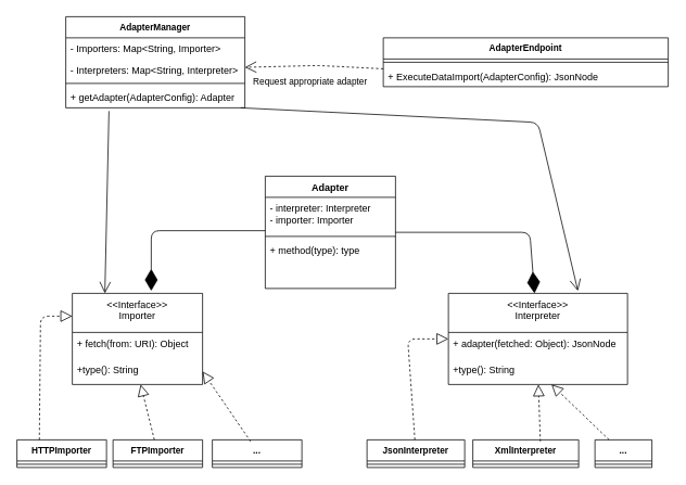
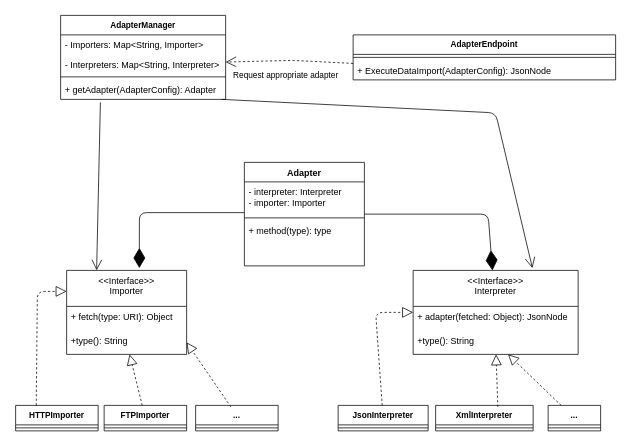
  <mxCell id="0" />
  <mxCell id="1" parent="0" />
  <mxCell id="2" value="Adapter" style="swimlane;fontStyle=1;align=center;verticalAlign=top;childLayout=stackLayout;horizontal=1;startSize=26;horizontalStack=0;resizeParent=1;resizeParentMax=0;resizeLast=0;collapsible=1;marginBottom=0;" vertex="1" parent="1"><mxGeometry x="325" y="216" width="160" height="138" as="geometry" /></mxCell>
  <mxCell id="3" value="- interpreter: Interpreter&#10;- importer: Importer&#10;" style="text;strokeColor=none;fillColor=none;align=left;verticalAlign=top;spacingLeft=4;spacingRight=4;overflow=hidden;rotatable=0;points=[[0,0.5],[1,0.5]];portConstraint=eastwest;" vertex="1" parent="2"><mxGeometry y="26" width="160" height="44" as="geometry" /></mxCell>
  <mxCell id="4" value="" style="line;strokeWidth=1;fillColor=none;align=left;verticalAlign=middle;spacingTop=-1;spacingLeft=3;spacingRight=3;rotatable=0;labelPosition=right;points=[];portConstraint=eastwest;" vertex="1" parent="2"><mxGeometry y="70" width="160" height="8" as="geometry" /></mxCell>
  <mxCell id="5" value="+ method(type): type" style="text;strokeColor=none;fillColor=none;align=left;verticalAlign=top;spacingLeft=4;spacingRight=4;overflow=hidden;rotatable=0;points=[[0,0.5],[1,0.5]];portConstraint=eastwest;" vertex="1" parent="2"><mxGeometry y="78" width="160" height="60" as="geometry" /></mxCell>
  <mxCell id="6" value="&lt;&lt;Interface&gt;&gt;&#10;Importer" style="swimlane;fontStyle=0;align=center;verticalAlign=top;childLayout=stackLayout;horizontal=1;startSize=48;horizontalStack=0;resizeParent=1;resizeParentMax=0;resizeLast=0;collapsible=1;marginBottom=0;" vertex="1" parent="1"><mxGeometry x="88" y="360" width="160" height="112" as="geometry" /></mxCell>
- <mxCell id="7" value="+ fetch(from: URI): Object&#10;" style="text;strokeColor=none;fillColor=none;align=left;verticalAlign=top;spacingLeft=4;spacingRight=4;overflow=hidden;rotatable=0;points=[[0,0.5],[1,0.5]];portConstraint=eastwest;" vertex="1" parent="6"><mxGeometry y="48" width="160" height="32" as="geometry" /></mxCell>
+ <mxCell id="7" value="+ fetch(type: URI): Object&#10;" style="text;strokeColor=none;fillColor=none;align=left;verticalAlign=top;spacingLeft=4;spacingRight=4;overflow=hidden;rotatable=0;points=[[0,0.5],[1,0.5]];portConstraint=eastwest;" vertex="1" parent="6"><mxGeometry y="48" width="160" height="32" as="geometry" /></mxCell>
  <mxCell id="8" value="+type(): String&#10;" style="text;strokeColor=none;fillColor=none;align=left;verticalAlign=top;spacingLeft=4;spacingRight=4;overflow=hidden;rotatable=0;points=[[0,0.5],[1,0.5]];portConstraint=eastwest;" vertex="1" parent="6"><mxGeometry y="80" width="160" height="32" as="geometry" /></mxCell>
  <mxCell id="9" value="&lt;&lt;Interface&gt;&gt;&#10;Interpreter" style="swimlane;fontStyle=0;align=center;verticalAlign=top;childLayout=stackLayout;horizontal=1;startSize=48;horizontalStack=0;resizeParent=1;resizeParentMax=0;resizeLast=0;collapsible=1;marginBottom=0;" vertex="1" parent="1"><mxGeometry x="550" y="360" width="220" height="112" as="geometry" /></mxCell>
  <mxCell id="10" value="+ adapter(fetched: Object): JsonNode&#10;" style="text;strokeColor=none;fillColor=none;align=left;verticalAlign=top;spacingLeft=4;spacingRight=4;overflow=hidden;rotatable=0;points=[[0,0.5],[1,0.5]];portConstraint=eastwest;" vertex="1" parent="9"><mxGeometry y="48" width="220" height="32" as="geometry" /></mxCell>
  <mxCell id="11" value="+type(): String&#10;" style="text;strokeColor=none;fillColor=none;align=left;verticalAlign=top;spacingLeft=4;spacingRight=4;overflow=hidden;rotatable=0;points=[[0,0.5],[1,0.5]];portConstraint=eastwest;" vertex="1" parent="9"><mxGeometry y="80" width="220" height="32" as="geometry" /></mxCell>
  <mxCell id="12" value="HTTPImporter" style="swimlane;fontStyle=1;align=center;verticalAlign=top;childLayout=stackLayout;horizontal=1;startSize=26;horizontalStack=0;resizeParent=1;resizeParentMax=0;resizeLast=0;collapsible=1;marginBottom=0;fontSize=11;" vertex="1" parent="1"><mxGeometry x="20" y="540" width="110" height="34" as="geometry" /></mxCell>
  <mxCell id="13" value="" style="line;strokeWidth=1;fillColor=none;align=left;verticalAlign=middle;spacingTop=-1;spacingLeft=3;spacingRight=3;rotatable=0;labelPosition=right;points=[];portConstraint=eastwest;" vertex="1" parent="12"><mxGeometry y="26" width="110" height="8" as="geometry" /></mxCell>
  <mxCell id="14" value="FTPImporter" style="swimlane;fontStyle=1;align=center;verticalAlign=top;childLayout=stackLayout;horizontal=1;startSize=26;horizontalStack=0;resizeParent=1;resizeParentMax=0;resizeLast=0;collapsible=1;marginBottom=0;fontSize=11;" vertex="1" parent="1"><mxGeometry x="138" y="540" width="110" height="34" as="geometry" /></mxCell>
  <mxCell id="15" value="" style="line;strokeWidth=1;fillColor=none;align=left;verticalAlign=middle;spacingTop=-1;spacingLeft=3;spacingRight=3;rotatable=0;labelPosition=right;points=[];portConstraint=eastwest;" vertex="1" parent="14"><mxGeometry y="26" width="110" height="8" as="geometry" /></mxCell>
  <mxCell id="16" value="..." style="swimlane;fontStyle=1;align=center;verticalAlign=top;childLayout=stackLayout;horizontal=1;startSize=26;horizontalStack=0;resizeParent=1;resizeParentMax=0;resizeLast=0;collapsible=1;marginBottom=0;fontSize=11;" vertex="1" parent="1"><mxGeometry x="260" y="540" width="110" height="34" as="geometry" /></mxCell>
  <mxCell id="17" value="" style="line;strokeWidth=1;fillColor=none;align=left;verticalAlign=middle;spacingTop=-1;spacingLeft=3;spacingRight=3;rotatable=0;labelPosition=right;points=[];portConstraint=eastwest;" vertex="1" parent="16"><mxGeometry y="26" width="110" height="8" as="geometry" /></mxCell>
  <mxCell id="18" value="" style="endArrow=block;dashed=1;endFill=0;endSize=12;html=1;fontSize=11;entryX=0;entryY=0.25;entryDx=0;entryDy=0;exitX=0.25;exitY=0;exitDx=0;exitDy=0;" edge="1" parent="1" source="12" target="6"><mxGeometry width="160" relative="1" as="geometry"><mxPoint x="20" y="600" as="sourcePoint" /><mxPoint x="180" y="600" as="targetPoint" /><Array as="points"><mxPoint x="49" y="388" /></Array></mxGeometry></mxCell>
  <mxCell id="19" value="" style="endArrow=block;dashed=1;endFill=0;endSize=12;html=1;fontSize=11;" edge="1" parent="1" source="14" target="8"><mxGeometry width="160" relative="1" as="geometry"><mxPoint x="20" y="600" as="sourcePoint" /><mxPoint x="180" y="600" as="targetPoint" /></mxGeometry></mxCell>
  <mxCell id="20" value="" style="endArrow=block;dashed=1;endFill=0;endSize=12;html=1;fontSize=11;exitX=0.427;exitY=0.059;exitDx=0;exitDy=0;exitPerimeter=0;entryX=1;entryY=0.5;entryDx=0;entryDy=0;" edge="1" parent="1" source="16" target="8"><mxGeometry width="160" relative="1" as="geometry"><mxPoint x="20" y="600" as="sourcePoint" /><mxPoint x="180" y="600" as="targetPoint" /></mxGeometry></mxCell>
  <mxCell id="21" value="JsonInterpreter" style="swimlane;fontStyle=1;align=center;verticalAlign=top;childLayout=stackLayout;horizontal=1;startSize=26;horizontalStack=0;resizeParent=1;resizeParentMax=0;resizeLast=0;collapsible=1;marginBottom=0;fontSize=11;" vertex="1" parent="1"><mxGeometry x="450" y="540" width="120" height="34" as="geometry" /></mxCell>
  <mxCell id="22" value="" style="line;strokeWidth=1;fillColor=none;align=left;verticalAlign=middle;spacingTop=-1;spacingLeft=3;spacingRight=3;rotatable=0;labelPosition=right;points=[];portConstraint=eastwest;" vertex="1" parent="21"><mxGeometry y="26" width="120" height="8" as="geometry" /></mxCell>
  <mxCell id="23" value="XmlInterpreter" style="swimlane;fontStyle=1;align=center;verticalAlign=top;childLayout=stackLayout;horizontal=1;startSize=26;horizontalStack=0;resizeParent=1;resizeParentMax=0;resizeLast=0;collapsible=1;marginBottom=0;fontSize=11;" vertex="1" parent="1"><mxGeometry x="580" y="540" width="130" height="34" as="geometry" /></mxCell>
  <mxCell id="24" value="" style="line;strokeWidth=1;fillColor=none;align=left;verticalAlign=middle;spacingTop=-1;spacingLeft=3;spacingRight=3;rotatable=0;labelPosition=right;points=[];portConstraint=eastwest;" vertex="1" parent="23"><mxGeometry y="26" width="130" height="8" as="geometry" /></mxCell>
  <mxCell id="25" value="..." style="swimlane;fontStyle=1;align=center;verticalAlign=top;childLayout=stackLayout;horizontal=1;startSize=26;horizontalStack=0;resizeParent=1;resizeParentMax=0;resizeLast=0;collapsible=1;marginBottom=0;fontSize=11;" vertex="1" parent="1"><mxGeometry x="730" y="540" width="70" height="34" as="geometry" /></mxCell>
  <mxCell id="26" value="" style="line;strokeWidth=1;fillColor=none;align=left;verticalAlign=middle;spacingTop=-1;spacingLeft=3;spacingRight=3;rotatable=0;labelPosition=right;points=[];portConstraint=eastwest;" vertex="1" parent="25"><mxGeometry y="26" width="70" height="8" as="geometry" /></mxCell>
  <mxCell id="27" value="" style="endArrow=block;dashed=1;endFill=0;endSize=12;html=1;fontSize=11;" edge="1" parent="1" source="21" target="9"><mxGeometry width="160" relative="1" as="geometry"><mxPoint x="20" y="600" as="sourcePoint" /><mxPoint x="180" y="600" as="targetPoint" /><Array as="points"><mxPoint x="500" y="416" /></Array></mxGeometry></mxCell>
  <mxCell id="28" value="" style="endArrow=block;dashed=1;endFill=0;endSize=12;html=1;fontSize=11;exitX=0.638;exitY=0.059;exitDx=0;exitDy=0;exitPerimeter=0;" edge="1" parent="1" source="23" target="11"><mxGeometry width="160" relative="1" as="geometry"><mxPoint y="640" as="sourcePoint" x="10" /><mxPoint x="170" y="640" as="targetPoint" /></mxGeometry></mxCell>
  <mxCell id="29" value="" style="endArrow=block;dashed=1;endFill=0;endSize=12;html=1;fontSize=11;" edge="1" parent="1" source="25" target="11"><mxGeometry width="160" relative="1" as="geometry"><mxPoint x="0" y="680" as="sourcePoint" /><mxPoint x="160" y="680" as="targetPoint" /></mxGeometry></mxCell>
  <mxCell id="30" value="AdapterEndpoint" style="swimlane;fontStyle=1;align=center;verticalAlign=top;childLayout=stackLayout;horizontal=1;startSize=26;horizontalStack=0;resizeParent=1;resizeParentMax=0;resizeLast=0;collapsible=1;marginBottom=0;fontSize=11;" vertex="1" parent="1"><mxGeometry x="470" y="46" width="350" height="60" as="geometry" /></mxCell>
  <mxCell id="31" value="" style="line;strokeWidth=1;fillColor=none;align=left;verticalAlign=middle;spacingTop=-1;spacingLeft=3;spacingRight=3;rotatable=0;labelPosition=right;points=[];portConstraint=eastwest;" vertex="1" parent="30"><mxGeometry y="26" width="350" height="8" as="geometry" /></mxCell>
  <mxCell id="32" value="+ ExecuteDataImport(AdapterConfig): JsonNode&#10;" style="text;strokeColor=none;fillColor=none;align=left;verticalAlign=top;spacingLeft=4;spacingRight=4;overflow=hidden;rotatable=0;points=[[0,0.5],[1,0.5]];portConstraint=eastwest;" vertex="1" parent="30"><mxGeometry y="34" width="350" height="26" as="geometry" /></mxCell>
  <mxCell id="33" value="AdapterManager" style="swimlane;fontStyle=1;align=center;verticalAlign=top;childLayout=stackLayout;horizontal=1;startSize=26;horizontalStack=0;resizeParent=1;resizeParentMax=0;resizeLast=0;collapsible=1;marginBottom=0;fontSize=11;" vertex="1" parent="1"><mxGeometry x="80" y="20" width="220" height="112" as="geometry" /></mxCell>
  <mxCell id="34" value="- Importers: Map&lt;String, Importer&gt;" style="text;strokeColor=none;fillColor=none;align=left;verticalAlign=top;spacingLeft=4;spacingRight=4;overflow=hidden;rotatable=0;points=[[0,0.5],[1,0.5]];portConstraint=eastwest;" vertex="1" parent="33"><mxGeometry y="26" width="220" height="26" as="geometry" /></mxCell>
  <mxCell id="35" value="- Interpreters: Map&lt;String, Interpreter&gt;" style="text;strokeColor=none;fillColor=none;align=left;verticalAlign=top;spacingLeft=4;spacingRight=4;overflow=hidden;rotatable=0;points=[[0,0.5],[1,0.5]];portConstraint=eastwest;" vertex="1" parent="33"><mxGeometry y="52" width="220" height="26" as="geometry" /></mxCell>
  <mxCell id="36" value="" style="line;strokeWidth=1;fillColor=none;align=left;verticalAlign=middle;spacingTop=-1;spacingLeft=3;spacingRight=3;rotatable=0;labelPosition=right;points=[];portConstraint=eastwest;" vertex="1" parent="33"><mxGeometry y="78" width="220" height="8" as="geometry" /></mxCell>
  <mxCell id="37" value="+ getAdapter(AdapterConfig): Adapter" style="text;strokeColor=none;fillColor=none;align=left;verticalAlign=top;spacingLeft=4;spacingRight=4;overflow=hidden;rotatable=0;points=[[0,0.5],[1,0.5]];portConstraint=eastwest;" vertex="1" parent="33"><mxGeometry y="86" width="220" height="26" as="geometry" /></mxCell>
  <mxCell id="38" value="Request appropriate adapter" style="endArrow=open;endSize=12;dashed=1;html=1;fontSize=11;" edge="1" parent="1" source="32" target="35"><mxGeometry x="0.065" y="20" width="160" relative="1" as="geometry"><mxPoint x="500" y="60" as="sourcePoint" /><mxPoint x="180" y="600" as="targetPoint" /><Array as="points"><mxPoint x="390" y="80" /></Array><mxPoint as="offset" /></mxGeometry></mxCell>
  <mxCell id="39" value="" style="endArrow=diamondThin;endFill=1;endSize=24;html=1;fontSize=11;entryX=0.606;entryY=-0.027;entryDx=0;entryDy=0;entryPerimeter=0;exitX=0;exitY=0.932;exitDx=0;exitDy=0;exitPerimeter=0;" edge="1" parent="1" source="3" target="6"><mxGeometry width="160" relative="1" as="geometry"><mxPoint x="33" y="263.5" as="sourcePoint" /><mxPoint x="193" y="263.5" as="targetPoint" /><Array as="points"><mxPoint x="185" y="283" /></Array></mxGeometry></mxCell>
  <mxCell id="40" value="" style="endArrow=diamondThin;endFill=1;endSize=24;html=1;fontSize=11;" edge="1" parent="1" source="2" target="9"><mxGeometry width="160" relative="1" as="geometry"><mxPoint x="0" y="650" as="sourcePoint" /><mxPoint x="160" y="650" as="targetPoint" /><Array as="points"><mxPoint x="650" y="285" /></Array></mxGeometry></mxCell>
  <mxCell id="41" value="" style="endArrow=open;endFill=1;endSize=12;html=1;fontSize=11;entryX=0.25;entryY=0;entryDx=0;entryDy=0;exitX=0.241;exitY=1.154;exitDx=0;exitDy=0;exitPerimeter=0;" edge="1" parent="1" source="37" target="6"><mxGeometry width="160" relative="1" as="geometry"><mxPoint x="20" y="600" as="sourcePoint" /><mxPoint x="180" y="600" as="targetPoint" /></mxGeometry></mxCell>
  <mxCell id="42" value="" style="endArrow=open;endFill=1;endSize=12;html=1;fontSize=11;exitX=0.977;exitY=1;exitDx=0;exitDy=0;exitPerimeter=0;entryX=0.723;entryY=-0.027;entryDx=0;entryDy=0;entryPerimeter=0;" edge="1" parent="1" source="37" target="9"><mxGeometry width="160" relative="1" as="geometry"><mxPoint x="20" y="600" as="sourcePoint" /><mxPoint x="180" y="600" as="targetPoint" /><Array as="points"><mxPoint x="660" y="150" /></Array></mxGeometry></mxCell>
